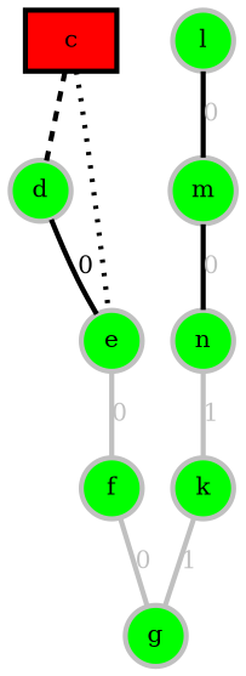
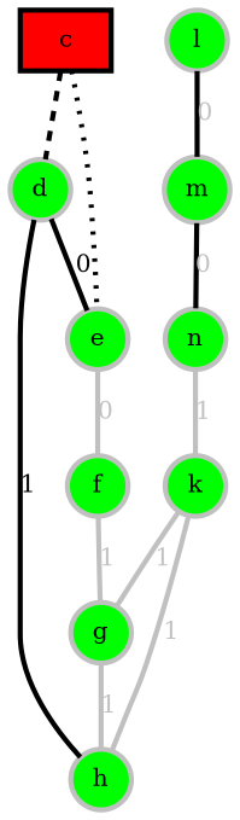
  graph {
    fixedsize=true
    splines=true
    node [color=grey fillcolor=green penwidth=3 shape=circle style=filled]
    edge [color=black fontcolor=grey penwidth=3]
    c [color=black fillcolor=red shape=box]
    d
    e
    f
    g
    k
+   h
    l
    m
    n
    c -- d [style=dashed]
    c -- e [style=dotted]
    d -- e [fontcolor=black label=0]
    e -- f [color=grey label=0]
-   f -- g [color=grey label=0]
+   f -- g [color=grey label=1]
+   g -- h [color=grey label=1]
    k -- g [color=grey label=1]
+   k -- h [color=grey label=1]
+   h -- d [fontcolor=black label=1]
    l -- m [label=0]
    m -- n [label=0]
    n -- k [color=grey label=1]
  }
